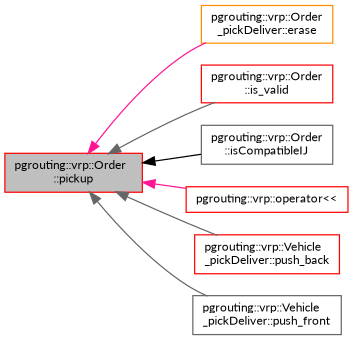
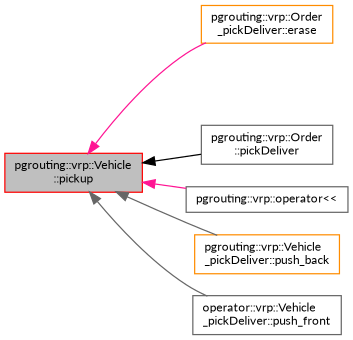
  digraph {
    fontname=Lato
    rankdir=LR
    node [color=gray40 fillcolor=white fontname=Lato fontsize=10 shape=record style=filled]
    edge [color=gray40 dir=back fontname=Lato fontsize=10 labelfontname=Helvetica labelfontsize=10 style=solid]
-   n1 [color=red fillcolor=grey75 fontcolor=black height=0.2 label="pgrouting::vrp::Order\l::pickup" width=0.4]
+   n1 [color=red fillcolor=grey75 fontcolor=black height=0.2 label="pgrouting::vrp::Vehicle\l::pickup" width=0.4]
    n2 [color=darkorange height=0.2 label="pgrouting::vrp::Order\l_pickDeliver::erase" width=0.4]
-   n3 [color=red height=0.2 label="pgrouting::vrp::Order\l::is_valid" width=0.4]
-   n4 [height=0.2 label="pgrouting::vrp::Order\l::isCompatibleIJ" width=0.4]
-   n5 [color=red height=0.2 label="pgrouting::vrp::operator\<\<" width=0.4]
-   n6 [color=red height=0.2 label="pgrouting::vrp::Vehicle\l_pickDeliver::push_back" width=0.4]
-   n7 [height=0.2 label="pgrouting::vrp::Vehicle\l_pickDeliver::push_front" width=0.4]
+   n4 [height=0.2 label="pgrouting::vrp::Order\l::pickDeliver" width=0.4]
+   n5 [height=0.2 label="pgrouting::vrp::operator\<\<" width=0.4]
+   n6 [color=darkorange height=0.2 label="pgrouting::vrp::Vehicle\l_pickDeliver::push_back" width=0.4]
+   n7 [height=0.2 label="operator::vrp::Vehicle\l_pickDeliver::push_front" width=0.4]
    n1 -> n2 [color=deeppink]
-   n1 -> n3
    n1 -> n4 [color=black]
    n1 -> n5 [color=deeppink]
    n1 -> n6
    n1 -> n7
  }
